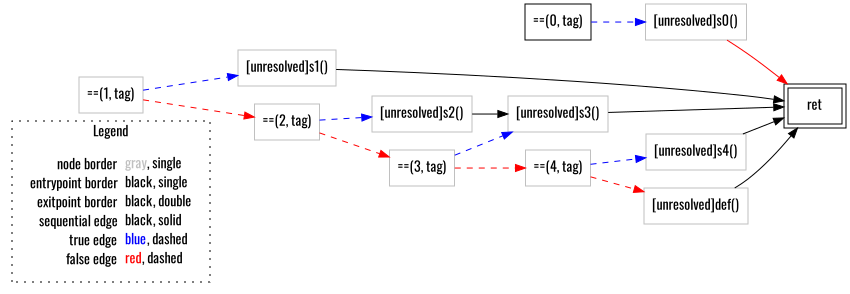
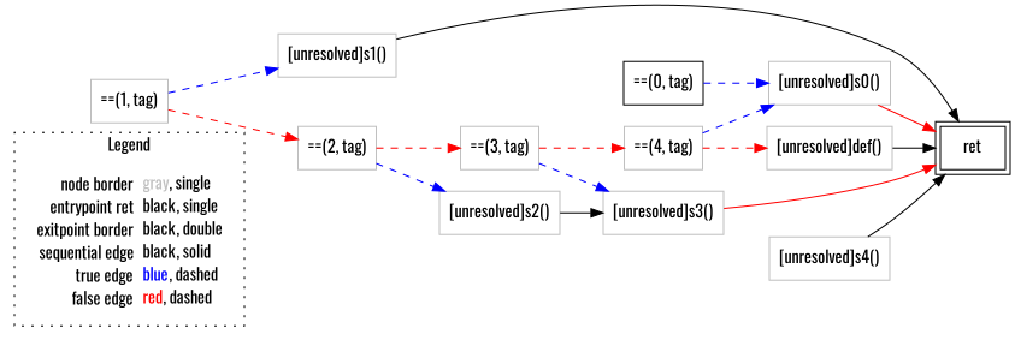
  digraph {
    fontname=Oswald
    rankdir=LR
    node [fontname=Oswald shape=rect color=gray]
    edge [color=blue fontname=Oswald style=dashed]
-   n1 [label=<<table border="0" cellpadding="2" cellspacing="0" cellborder="0"><tr><td align="right">node border&nbsp;</td><td align="left"><font color="gray">gray</font>, single</td></tr><tr><td align="right">entrypoint border&nbsp;</td><td align="left"><font color="black">black</font>, single</td></tr><tr><td align="right">exitpoint border&nbsp;</td><td align="left"><font color="black">black</font>, double</td></tr><tr><td align="right">sequential edge&nbsp;</td><td align="left"><font color="black">black</font>, solid</td></tr><tr><td align="right">true edge&nbsp;</td><td align="left"><font color="blue">blue</font>, dashed</td></tr><tr><td align="right">false edge&nbsp;</td><td align="left"><font color="red">red</font>, dashed</td></tr></table>> shape=plaintext color=""]
+   n1 [label=<<table border="0" cellpadding="2" cellspacing="0" cellborder="0"><tr><td align="right">node border&nbsp;</td><td align="left"><font color="gray">gray</font>, single</td></tr><tr><td align="right">entrypoint ret&nbsp;</td><td align="left"><font color="black">black</font>, single</td></tr><tr><td align="right">exitpoint border&nbsp;</td><td align="left"><font color="black">black</font>, double</td></tr><tr><td align="right">sequential edge&nbsp;</td><td align="left"><font color="black">black</font>, solid</td></tr><tr><td align="right">true edge&nbsp;</td><td align="left"><font color="blue">blue</font>, dashed</td></tr><tr><td align="right">false edge&nbsp;</td><td align="left"><font color="red">red</font>, dashed</td></tr></table>> shape=plaintext color=""]
    n2 [color=black label=<==(0, tag)>]
    n3 [label=<[unresolved]s0()>]
    n4 [label=<==(1, tag)>]
    n5 [label=<[unresolved]s1()>]
    n6 [label=<==(2, tag)>]
    n7 [color=black label=<ret> peripheries=2]
    n8 [label=<[unresolved]s2()>]
    n9 [label=<==(3, tag)>]
    n10 [label=<==(4, tag)>]
    n11 [label=<[unresolved]s4()>]
    n12 [label=<[unresolved]def()>]
    n13 [label=<[unresolved]s3()>]
    subgraph cluster_1 {
      label=Legend
      style=dotted
      n1
    }
    n2 -> n3
    n3 -> n7 [color=red style=""]
    n4 -> n5
    n4 -> n6 [color=red]
    n5 -> n7 [color=black style=""]
    n6 -> n8
    n6 -> n9 [color=red]
    n8 -> n13 [color=black style=""]
    n9 -> n10 [color=red]
    n9 -> n13
-   n10 -> n11
+   n10 -> n3
    n10 -> n12 [color=red]
    n11 -> n7 [color=black style=""]
    n12 -> n7 [color=black style=""]
-   n13 -> n7 [color=black style=""]
+   n13 -> n7 [color=red style=""]
  }
